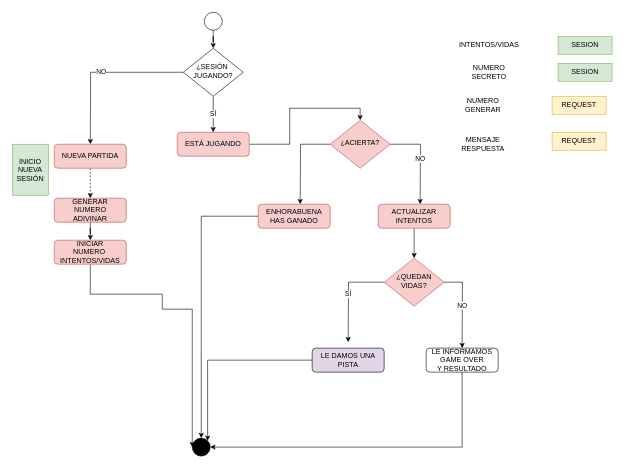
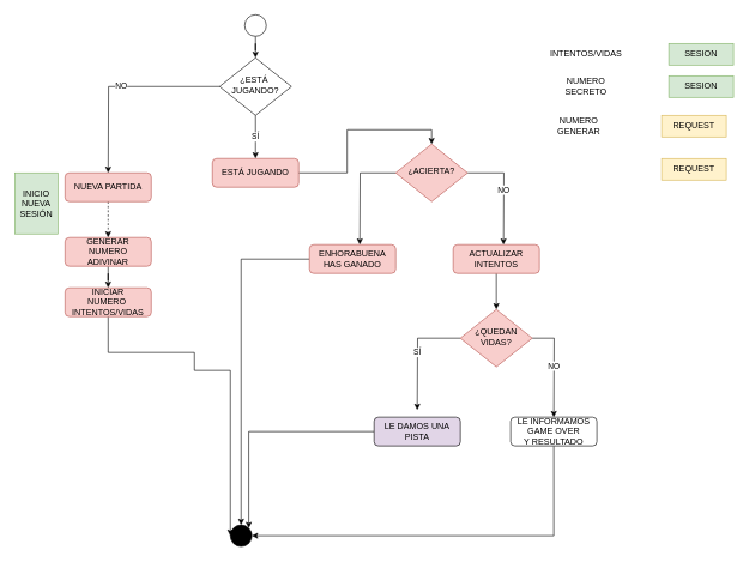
  <mxCell id="0" />
  <mxCell id="1" parent="0" />
  <mxCell id="2" value="" style="ellipse;whiteSpace=wrap;html=1;aspect=fixed;fillColor=#000000;" parent="1" vertex="1"><mxGeometry x="320" y="730" width="30" height="30" as="geometry" /></mxCell>
  <mxCell id="3" style="edgeStyle=orthogonalEdgeStyle;rounded=0;orthogonalLoop=1;jettySize=auto;html=1;" parent="1" source="4" target="7" edge="1"><mxGeometry relative="1" as="geometry" /></mxCell>
  <mxCell id="4" value="" style="ellipse;whiteSpace=wrap;html=1;aspect=fixed;" parent="1" vertex="1"><mxGeometry x="340" y="20" width="30" height="30" as="geometry" /></mxCell>
  <mxCell id="5" value="NO" style="edgeStyle=orthogonalEdgeStyle;rounded=0;orthogonalLoop=1;jettySize=auto;html=1;" parent="1" source="7" edge="1"><mxGeometry relative="1" as="geometry"><mxPoint x="150" y="240" as="targetPoint" /></mxGeometry></mxCell>
  <mxCell id="6" value="SÍ" style="edgeStyle=orthogonalEdgeStyle;rounded=0;orthogonalLoop=1;jettySize=auto;html=1;" parent="1" source="7" edge="1"><mxGeometry relative="1" as="geometry"><mxPoint x="355" y="220" as="targetPoint" /></mxGeometry></mxCell>
- <mxCell id="7" value="¿SESIÓN&amp;nbsp;&lt;br&gt;JUGANDO?" style="rhombus;whiteSpace=wrap;html=1;shadow=0;fontFamily=Helvetica;fontSize=12;align=center;strokeWidth=1;spacing=6;spacingTop=-4;" parent="1" vertex="1"><mxGeometry x="305" y="80" width="100" height="80" as="geometry" /></mxCell>
+ <mxCell id="7" value="¿ESTÁ&amp;nbsp;&lt;br&gt;JUGANDO?" style="rhombus;whiteSpace=wrap;html=1;shadow=0;fontFamily=Helvetica;fontSize=12;align=center;strokeWidth=1;spacing=6;spacingTop=-4;" parent="1" vertex="1"><mxGeometry x="305" y="80" width="100" height="80" as="geometry" /></mxCell>
  <mxCell id="8" style="edgeStyle=orthogonalEdgeStyle;rounded=0;orthogonalLoop=1;jettySize=auto;html=1;entryX=0.5;entryY=0;entryDx=0;entryDy=0;dashed=1;" parent="1" source="9" target="11" edge="1"><mxGeometry relative="1" as="geometry" /></mxCell>
  <mxCell id="9" value="NUEVA PARTIDA" style="rounded=1;whiteSpace=wrap;html=1;fontSize=12;glass=0;strokeWidth=1;shadow=0;fillColor=#f8cecc;strokeColor=#b85450;" parent="1" vertex="1"><mxGeometry x="90" y="240" width="120" height="40" as="geometry" /></mxCell>
  <mxCell id="10" style="edgeStyle=orthogonalEdgeStyle;rounded=0;orthogonalLoop=1;jettySize=auto;html=1;entryX=0.5;entryY=0;entryDx=0;entryDy=0;" parent="1" source="11" target="13" edge="1"><mxGeometry relative="1" as="geometry" /></mxCell>
  <mxCell id="11" value="GENERAR&lt;br&gt;NUMERO&lt;br&gt;ADIVINAR" style="rounded=1;whiteSpace=wrap;html=1;fontSize=12;glass=0;strokeWidth=1;shadow=0;fillColor=#f8cecc;strokeColor=#b85450;" parent="1" vertex="1"><mxGeometry x="90" y="330" width="120" height="40" as="geometry" /></mxCell>
  <mxCell id="12" style="edgeStyle=orthogonalEdgeStyle;rounded=0;orthogonalLoop=1;jettySize=auto;html=1;entryX=0;entryY=0.5;entryDx=0;entryDy=0;" parent="1" source="13" target="2" edge="1"><mxGeometry relative="1" as="geometry"><Array as="points"><mxPoint x="150" y="490" /><mxPoint x="270" y="490" /><mxPoint x="270" y="515" /></Array></mxGeometry></mxCell>
  <mxCell id="13" value="INICIAR&lt;br&gt;NUMERO&amp;nbsp;&lt;br&gt;INTENTOS/VIDAS" style="rounded=1;whiteSpace=wrap;html=1;fontSize=12;glass=0;strokeWidth=1;shadow=0;fillColor=#f8cecc;strokeColor=#b85450;" parent="1" vertex="1"><mxGeometry x="90" y="400" width="120" height="40" as="geometry" /></mxCell>
  <mxCell id="14" style="edgeStyle=orthogonalEdgeStyle;rounded=0;orthogonalLoop=1;jettySize=auto;html=1;entryX=0.5;entryY=0;entryDx=0;entryDy=0;" parent="1" source="15" target="22" edge="1"><mxGeometry relative="1" as="geometry" /></mxCell>
  <mxCell id="15" value="ESTÁ JUGANDO" style="rounded=1;whiteSpace=wrap;html=1;fontSize=12;glass=0;strokeWidth=1;shadow=0;fillColor=#f8cecc;strokeColor=#b85450;" parent="1" vertex="1"><mxGeometry x="295" y="220" width="120" height="40" as="geometry" /></mxCell>
  <mxCell id="16" style="edgeStyle=orthogonalEdgeStyle;rounded=0;orthogonalLoop=1;jettySize=auto;html=1;entryX=0.5;entryY=0;entryDx=0;entryDy=0;" parent="1" source="17" target="25" edge="1"><mxGeometry relative="1" as="geometry" /></mxCell>
  <mxCell id="17" value="ACTUALIZAR&lt;br&gt;INTENTOS" style="rounded=1;whiteSpace=wrap;html=1;fontSize=12;glass=0;strokeWidth=1;shadow=0;fillColor=#f8cecc;strokeColor=#b85450;" parent="1" vertex="1"><mxGeometry x="630" y="340" width="120" height="40" as="geometry" /></mxCell>
  <mxCell id="18" style="edgeStyle=orthogonalEdgeStyle;rounded=0;orthogonalLoop=1;jettySize=auto;html=1;entryX=1;entryY=0.5;entryDx=0;entryDy=0;" parent="1" source="19" target="2" edge="1"><mxGeometry relative="1" as="geometry"><Array as="points"><mxPoint x="770" y="745" /></Array></mxGeometry></mxCell>
  <mxCell id="19" value="LE INFORMAMOS&lt;br&gt;GAME OVER&lt;br&gt;Y RESULTADO" style="rounded=1;whiteSpace=wrap;html=1;fontSize=12;glass=0;strokeWidth=1;shadow=0;" parent="1" vertex="1"><mxGeometry x="710" y="580" width="120" height="40" as="geometry" /></mxCell>
  <mxCell id="20" style="edgeStyle=orthogonalEdgeStyle;rounded=0;orthogonalLoop=1;jettySize=auto;html=1;" parent="1" source="22" edge="1"><mxGeometry relative="1" as="geometry"><mxPoint x="500" y="340" as="targetPoint" /></mxGeometry></mxCell>
  <mxCell id="21" value="NO" style="edgeStyle=orthogonalEdgeStyle;rounded=0;orthogonalLoop=1;jettySize=auto;html=1;" parent="1" source="22" edge="1"><mxGeometry relative="1" as="geometry"><mxPoint x="700" y="340" as="targetPoint" /></mxGeometry></mxCell>
  <mxCell id="22" value="¿ACIERTA?" style="rhombus;whiteSpace=wrap;html=1;shadow=0;fontFamily=Helvetica;fontSize=12;align=center;strokeWidth=1;spacing=6;spacingTop=-4;fillColor=#f8cecc;strokeColor=#b85450;" parent="1" vertex="1"><mxGeometry x="550" y="200" width="100" height="80" as="geometry" /></mxCell>
  <mxCell id="23" value="NO" style="edgeStyle=orthogonalEdgeStyle;rounded=0;orthogonalLoop=1;jettySize=auto;html=1;" parent="1" source="25" edge="1"><mxGeometry relative="1" as="geometry"><mxPoint x="770" y="580" as="targetPoint" /></mxGeometry></mxCell>
  <mxCell id="24" value="SÍ" style="edgeStyle=orthogonalEdgeStyle;rounded=0;orthogonalLoop=1;jettySize=auto;html=1;" parent="1" source="25" edge="1"><mxGeometry relative="1" as="geometry"><mxPoint x="580" y="570" as="targetPoint" /></mxGeometry></mxCell>
  <mxCell id="25" value="¿QUEDAN&lt;br&gt;VIDAS?" style="rhombus;whiteSpace=wrap;html=1;shadow=0;fontFamily=Helvetica;fontSize=12;align=center;strokeWidth=1;spacing=6;spacingTop=-4;fillColor=#f8cecc;strokeColor=#b85450;" parent="1" vertex="1"><mxGeometry x="640" y="430" width="100" height="80" as="geometry" /></mxCell>
  <mxCell id="26" style="edgeStyle=orthogonalEdgeStyle;rounded=0;orthogonalLoop=1;jettySize=auto;html=1;entryX=1;entryY=0;entryDx=0;entryDy=0;" parent="1" source="27" target="2" edge="1"><mxGeometry relative="1" as="geometry" /></mxCell>
  <mxCell id="27" value="LE DAMOS UNA&lt;br&gt;PISTA" style="rounded=1;whiteSpace=wrap;html=1;fontSize=12;glass=0;strokeWidth=1;shadow=0;fillColor=#e1d5e7;" parent="1" vertex="1"><mxGeometry x="520" y="580" width="120" height="40" as="geometry" /></mxCell>
  <mxCell id="28" style="edgeStyle=orthogonalEdgeStyle;rounded=0;orthogonalLoop=1;jettySize=auto;html=1;entryX=0.5;entryY=0;entryDx=0;entryDy=0;" parent="1" source="29" target="2" edge="1"><mxGeometry relative="1" as="geometry" /></mxCell>
  <mxCell id="29" value="ENHORABUENA&lt;br&gt;HAS GANADO" style="rounded=1;whiteSpace=wrap;html=1;fontSize=12;glass=0;strokeWidth=1;shadow=0;fillColor=#f8cecc;strokeColor=#b85450;" parent="1" vertex="1"><mxGeometry x="430" y="340" width="120" height="40" as="geometry" /></mxCell>
  <mxCell id="30" value="INTENTOS/VIDAS" style="text;html=1;strokeColor=none;fillColor=none;align=center;verticalAlign=middle;whiteSpace=wrap;rounded=0;" vertex="1" parent="1"><mxGeometry x="770" y="60" width="90" height="30" as="geometry" /></mxCell>
  <mxCell id="31" value="SESION" style="text;html=1;strokeColor=#82b366;fillColor=#d5e8d4;align=center;verticalAlign=middle;whiteSpace=wrap;rounded=0;" vertex="1" parent="1"><mxGeometry x="930" y="60" width="90" height="30" as="geometry" /></mxCell>
  <mxCell id="32" value="NUMERO SECRETO" style="text;html=1;strokeColor=none;fillColor=none;align=center;verticalAlign=middle;whiteSpace=wrap;rounded=0;" vertex="1" parent="1"><mxGeometry x="770" y="105" width="90" height="30" as="geometry" /></mxCell>
  <mxCell id="33" value="SESION" style="text;html=1;strokeColor=#82b366;fillColor=#d5e8d4;align=center;verticalAlign=middle;whiteSpace=wrap;rounded=0;" vertex="1" parent="1"><mxGeometry x="930" y="105" width="90" height="30" as="geometry" /></mxCell>
  <mxCell id="34" value="NUMERO GENERAR" style="text;html=1;strokeColor=none;fillColor=none;align=center;verticalAlign=middle;whiteSpace=wrap;rounded=0;" vertex="1" parent="1"><mxGeometry x="760" y="160" width="90" height="30" as="geometry" /></mxCell>
  <mxCell id="35" value="REQUEST" style="text;html=1;strokeColor=#d6b656;fillColor=#fff2cc;align=center;verticalAlign=middle;whiteSpace=wrap;rounded=0;" vertex="1" parent="1"><mxGeometry x="920" y="160" width="90" height="30" as="geometry" /></mxCell>
- <mxCell id="36" value="MENSAJE&lt;br&gt;RESPUESTA" style="text;html=1;strokeColor=none;fillColor=none;align=center;verticalAlign=middle;whiteSpace=wrap;rounded=0;" vertex="1" parent="1"><mxGeometry x="760" y="225" width="90" height="30" as="geometry" /></mxCell>
  <mxCell id="37" value="REQUEST" style="text;html=1;strokeColor=#d6b656;fillColor=#fff2cc;align=center;verticalAlign=middle;whiteSpace=wrap;rounded=0;" vertex="1" parent="1"><mxGeometry x="920" y="220" width="90" height="30" as="geometry" /></mxCell>
  <mxCell id="38" value="INICIO&lt;br&gt;NUEVA SESIÓN" style="text;html=1;strokeColor=#82b366;fillColor=#d5e8d4;align=center;verticalAlign=middle;whiteSpace=wrap;rounded=0;" vertex="1" parent="1"><mxGeometry x="20" y="240" width="60" height="85" as="geometry" /></mxCell>
